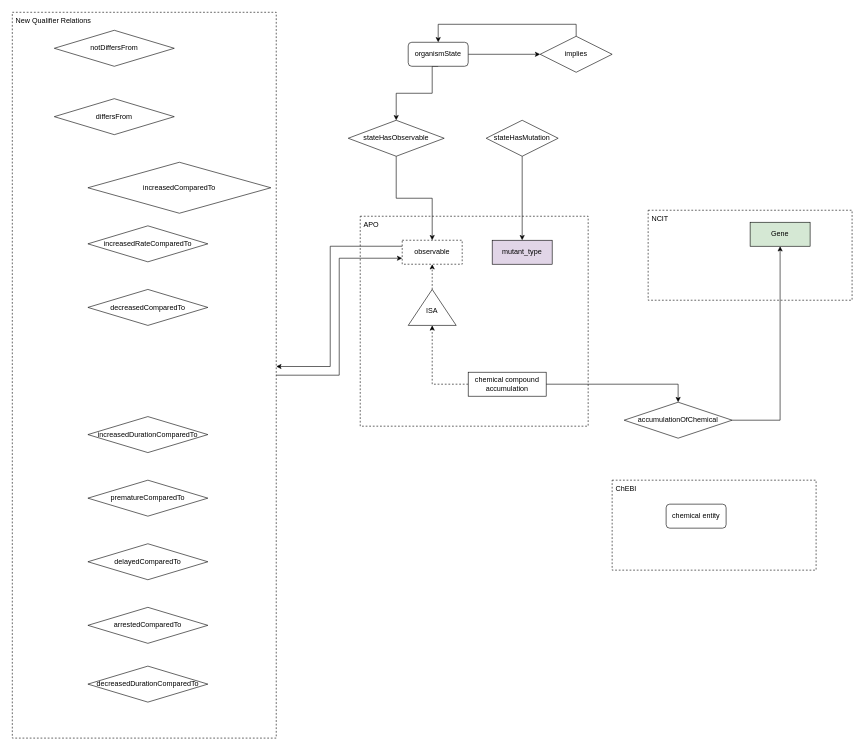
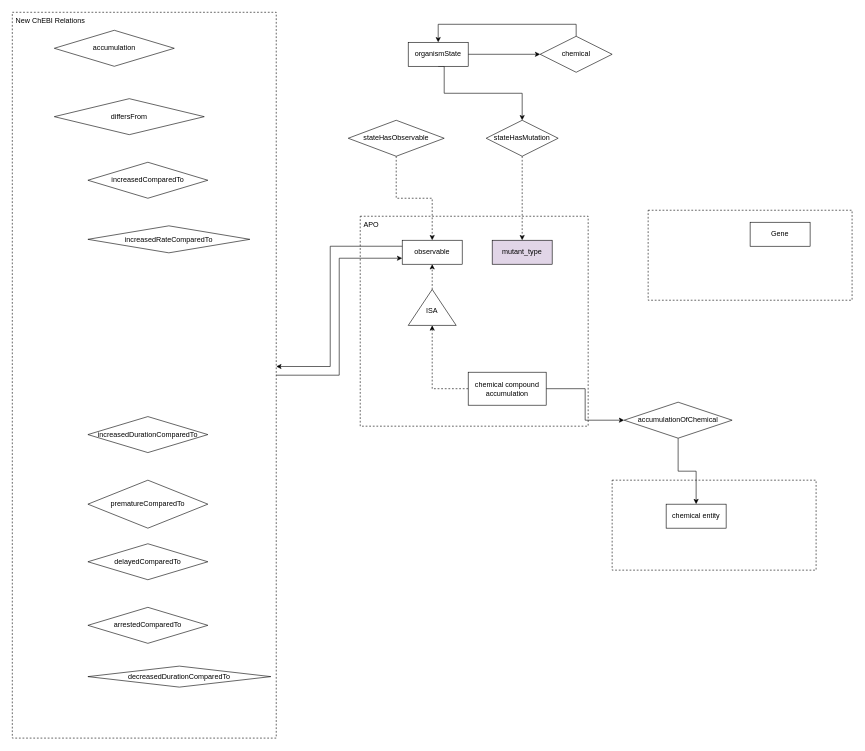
  <mxCell id="0" />
  <mxCell id="1" parent="0" />
  <mxCell id="2" style="edgeStyle=orthogonalEdgeStyle;rounded=0;orthogonalLoop=1;jettySize=auto;html=1;exitX=1;exitY=0.5;exitDx=0;exitDy=0;" edge="1" parent="1" source="5" target="13"><mxGeometry relative="1" as="geometry" /></mxCell>
- <mxCell id="3" style="edgeStyle=orthogonalEdgeStyle;rounded=0;orthogonalLoop=1;jettySize=auto;html=1;exitX=0.5;exitY=1;exitDx=0;exitDy=0;entryX=0.5;entryY=0;entryDx=0;entryDy=0;" edge="1" parent="1" source="5" target="9"><mxGeometry relative="1" as="geometry"><Array as="points"><mxPoint x="720" y="110" /><mxPoint x="720" y="155" /><mxPoint x="660" y="155" /></Array></mxGeometry></mxCell>
- <mxCell id="5" value="&lt;div&gt;organismState&lt;/div&gt;" style="whiteSpace=wrap;html=1;align=center;rounded=1;" parent="1" vertex="1"><mxGeometry x="680" y="70" width="100" height="40" as="geometry" /></mxCell>
+ <mxCell id="4" style="edgeStyle=orthogonalEdgeStyle;rounded=0;orthogonalLoop=1;jettySize=auto;html=1;exitX=0.5;exitY=1;exitDx=0;exitDy=0;entryX=0.5;entryY=0;entryDx=0;entryDy=0;" edge="1" parent="1" source="5" target="11"><mxGeometry relative="1" as="geometry"><Array as="points"><mxPoint x="740" y="110" /><mxPoint x="740" y="155" /><mxPoint x="870" y="155" /></Array></mxGeometry></mxCell>
+ <mxCell id="5" value="&lt;div&gt;organismState&lt;/div&gt;" style="whiteSpace=wrap;html=1;align=center;" parent="1" vertex="1"><mxGeometry x="680" y="70" width="100" height="40" as="geometry" /></mxCell>
  <mxCell id="6" value="mutant_type" style="whiteSpace=wrap;html=1;align=center;fillColor=#e1d5e7;" parent="1" vertex="1"><mxGeometry x="820" y="400" width="100" height="40" as="geometry" /></mxCell>
- <mxCell id="7" value="observable" style="whiteSpace=wrap;html=1;align=center;dashed=1;" parent="1" vertex="1"><mxGeometry x="670" y="400" width="100" height="40" as="geometry" /></mxCell>
- <mxCell id="8" style="edgeStyle=orthogonalEdgeStyle;rounded=0;orthogonalLoop=1;jettySize=auto;html=1;exitX=0.5;exitY=1;exitDx=0;exitDy=0;entryX=0.5;entryY=0;entryDx=0;entryDy=0;" parent="1" source="9" target="7" edge="1"><mxGeometry relative="1" as="geometry" /></mxCell>
+ <mxCell id="7" value="observable" style="whiteSpace=wrap;html=1;align=center;" parent="1" vertex="1"><mxGeometry x="670" y="400" width="100" height="40" as="geometry" /></mxCell>
+ <mxCell id="8" style="edgeStyle=orthogonalEdgeStyle;rounded=0;orthogonalLoop=1;jettySize=auto;html=1;exitX=0.5;exitY=1;exitDx=0;exitDy=0;entryX=0.5;entryY=0;entryDx=0;entryDy=0;dashed=1;" parent="1" source="9" target="7" edge="1"><mxGeometry relative="1" as="geometry" /></mxCell>
  <mxCell id="9" value="stateHasObservable" style="shape=rhombus;perimeter=rhombusPerimeter;whiteSpace=wrap;html=1;align=center;" parent="1" vertex="1"><mxGeometry x="580" y="200" width="160" height="60" as="geometry" /></mxCell>
- <mxCell id="10" style="edgeStyle=orthogonalEdgeStyle;rounded=0;orthogonalLoop=1;jettySize=auto;html=1;entryX=0.5;entryY=0;entryDx=0;entryDy=0;" parent="1" source="11" target="6" edge="1"><mxGeometry relative="1" as="geometry" /></mxCell>
+ <mxCell id="10" style="edgeStyle=orthogonalEdgeStyle;rounded=0;orthogonalLoop=1;jettySize=auto;html=1;entryX=0.5;entryY=0;entryDx=0;entryDy=0;dashed=1;" parent="1" source="11" target="6" edge="1"><mxGeometry relative="1" as="geometry" /></mxCell>
  <mxCell id="11" value="stateHasMutation" style="shape=rhombus;perimeter=rhombusPerimeter;whiteSpace=wrap;html=1;align=center;" parent="1" vertex="1"><mxGeometry x="810" y="200" width="120" height="60" as="geometry" /></mxCell>
  <mxCell id="12" style="edgeStyle=orthogonalEdgeStyle;rounded=0;orthogonalLoop=1;jettySize=auto;html=1;exitX=0.5;exitY=0;exitDx=0;exitDy=0;entryX=0.5;entryY=0;entryDx=0;entryDy=0;" edge="1" parent="1" source="13" target="5"><mxGeometry relative="1" as="geometry" /></mxCell>
- <mxCell id="13" value="implies" style="shape=rhombus;perimeter=rhombusPerimeter;whiteSpace=wrap;html=1;align=center;" parent="1" vertex="1"><mxGeometry x="900" y="60" width="120" height="60" as="geometry" /></mxCell>
- <mxCell id="14" style="edgeStyle=orthogonalEdgeStyle;rounded=0;orthogonalLoop=1;jettySize=auto;html=1;" parent="1" source="15" target="24" edge="1"><mxGeometry relative="1" as="geometry" /></mxCell>
+ <mxCell id="13" value="chemical" style="shape=rhombus;perimeter=rhombusPerimeter;whiteSpace=wrap;html=1;align=center;" parent="1" vertex="1"><mxGeometry x="900" y="60" width="120" height="60" as="geometry" /></mxCell>
+ <mxCell id="14" style="edgeStyle=orthogonalEdgeStyle;rounded=0;orthogonalLoop=1;jettySize=auto;html=1;entryX=0.5;entryY=0;entryDx=0;entryDy=0;" parent="1" source="15" target="21" edge="1"><mxGeometry relative="1" as="geometry" /></mxCell>
  <mxCell id="15" value="accumulationOfChemical" style="shape=rhombus;perimeter=rhombusPerimeter;whiteSpace=wrap;html=1;align=center;" parent="1" vertex="1"><mxGeometry x="1040" y="670" width="180" height="60" as="geometry" /></mxCell>
  <mxCell id="16" style="edgeStyle=orthogonalEdgeStyle;rounded=0;orthogonalLoop=1;jettySize=auto;html=1;" parent="1" source="18" target="15" edge="1"><mxGeometry relative="1" as="geometry" /></mxCell>
  <mxCell id="17" style="edgeStyle=orthogonalEdgeStyle;rounded=0;orthogonalLoop=1;jettySize=auto;html=1;entryX=0;entryY=0.5;entryDx=0;entryDy=0;dashed=1;" edge="1" parent="1" source="18" target="20"><mxGeometry relative="1" as="geometry" /></mxCell>
- <mxCell id="18" value="chemical compound accumulation" style="whiteSpace=wrap;html=1;align=center;" parent="1" vertex="1"><mxGeometry x="780" y="620" width="130" height="40" as="geometry" /></mxCell>
+ <mxCell id="18" value="chemical compound accumulation" style="whiteSpace=wrap;html=1;align=center;" parent="1" vertex="1"><mxGeometry x="780" y="620" width="130" height="55" as="geometry" /></mxCell>
  <mxCell id="19" style="edgeStyle=orthogonalEdgeStyle;rounded=0;orthogonalLoop=1;jettySize=auto;html=1;entryX=0.5;entryY=1;entryDx=0;entryDy=0;dashed=1;" parent="1" source="20" target="7" edge="1"><mxGeometry relative="1" as="geometry" /></mxCell>
  <mxCell id="20" value="ISA" style="triangle;whiteSpace=wrap;html=1;rotation=-90;horizontal=1;flipV=1;textDirection=vertical-lr;verticalAlign=middle;align=left;spacingLeft=14;" parent="1" vertex="1"><mxGeometry x="690" y="472" width="60" height="80" as="geometry" /></mxCell>
- <mxCell id="21" value="&lt;div&gt;chemical entity&lt;/div&gt;" style="whiteSpace=wrap;html=1;align=center;rounded=1;" parent="1" vertex="1"><mxGeometry x="1110" y="840" width="100" height="40" as="geometry" /></mxCell>
+ <mxCell id="21" value="&lt;div&gt;chemical entity&lt;/div&gt;" style="whiteSpace=wrap;html=1;align=center;" parent="1" vertex="1"><mxGeometry x="1110" y="840" width="100" height="40" as="geometry" /></mxCell>
  <mxCell id="22" value="" style="rounded=0;whiteSpace=wrap;html=1;fillColor=none;dashed=1;" parent="1" vertex="1"><mxGeometry x="1020" y="800" width="340" height="150" as="geometry" /></mxCell>
- <mxCell id="23" value="ChEBI" style="text;html=1;align=left;verticalAlign=top;whiteSpace=wrap;rounded=0;labelPosition=center;verticalLabelPosition=middle;spacingLeft=4;" parent="1" vertex="1"><mxGeometry x="1020" y="800" width="60" height="30" as="geometry" /></mxCell>
- <mxCell id="24" value="Gene" style="whiteSpace=wrap;html=1;align=center;fillColor=#d5e8d4;" parent="1" vertex="1"><mxGeometry x="1250" y="370" width="100" height="40" as="geometry" /></mxCell>
+ <mxCell id="24" value="Gene" style="whiteSpace=wrap;html=1;align=center;" parent="1" vertex="1"><mxGeometry x="1250" y="370" width="100" height="40" as="geometry" /></mxCell>
  <mxCell id="25" value="" style="rounded=0;whiteSpace=wrap;html=1;fillColor=none;dashed=1;" parent="1" vertex="1"><mxGeometry x="1080" y="350" width="340" height="150" as="geometry" /></mxCell>
- <mxCell id="26" value="NCIT" style="text;html=1;align=left;verticalAlign=top;whiteSpace=wrap;rounded=0;labelPosition=center;verticalLabelPosition=middle;spacingLeft=4;" parent="1" vertex="1"><mxGeometry x="1080" y="350" width="60" height="30" as="geometry" /></mxCell>
- <mxCell id="27" value="decreasedComparedTo" style="shape=rhombus;perimeter=rhombusPerimeter;whiteSpace=wrap;html=1;align=center;" vertex="1" parent="1"><mxGeometry x="146" y="482" width="200" height="60" as="geometry" /></mxCell>
- <mxCell id="28" value="notDiffersFrom" style="shape=rhombus;perimeter=rhombusPerimeter;whiteSpace=wrap;html=1;align=center;" vertex="1" parent="1"><mxGeometry x="90" y="50" width="200" height="60" as="geometry" /></mxCell>
+ <mxCell id="28" value="accumulation" style="shape=rhombus;perimeter=rhombusPerimeter;whiteSpace=wrap;html=1;align=center;" vertex="1" parent="1"><mxGeometry x="90" y="50" width="200" height="60" as="geometry" /></mxCell>
  <mxCell id="29" value="arrestedComparedTo" style="shape=rhombus;perimeter=rhombusPerimeter;whiteSpace=wrap;html=1;align=center;" vertex="1" parent="1"><mxGeometry x="146" y="1012" width="200" height="60" as="geometry" /></mxCell>
  <mxCell id="30" value="delayedComparedTo" style="shape=rhombus;perimeter=rhombusPerimeter;whiteSpace=wrap;html=1;align=center;" vertex="1" parent="1"><mxGeometry x="146" y="906" width="200" height="60" as="geometry" /></mxCell>
- <mxCell id="31" value="prematureComparedTo" style="shape=rhombus;perimeter=rhombusPerimeter;whiteSpace=wrap;html=1;align=center;" vertex="1" parent="1"><mxGeometry x="146" y="800" width="200" height="60" as="geometry" /></mxCell>
+ <mxCell id="31" value="prematureComparedTo" style="shape=rhombus;perimeter=rhombusPerimeter;whiteSpace=wrap;html=1;align=center;" vertex="1" parent="1"><mxGeometry x="146" y="800" width="200" height="80" as="geometry" /></mxCell>
  <mxCell id="32" value="increasedDurationComparedTo" style="shape=rhombus;perimeter=rhombusPerimeter;whiteSpace=wrap;html=1;align=center;" vertex="1" parent="1"><mxGeometry x="146" y="694" width="200" height="60" as="geometry" /></mxCell>
- <mxCell id="33" value="increasedRateComparedTo" style="shape=rhombus;perimeter=rhombusPerimeter;whiteSpace=wrap;html=1;align=center;" vertex="1" parent="1"><mxGeometry x="146" y="376" width="200" height="60" as="geometry" /></mxCell>
- <mxCell id="34" value="increasedComparedTo" style="shape=rhombus;perimeter=rhombusPerimeter;whiteSpace=wrap;html=1;align=center;" vertex="1" parent="1"><mxGeometry x="146" y="270" width="305" height="85" as="geometry" /></mxCell>
- <mxCell id="35" value="decreasedDurationComparedTo" style="shape=rhombus;perimeter=rhombusPerimeter;whiteSpace=wrap;html=1;align=center;" vertex="1" parent="1"><mxGeometry x="146" y="1110" width="200" height="60" as="geometry" /></mxCell>
- <mxCell id="36" value="&lt;div&gt;differsFrom&lt;/div&gt;" style="shape=rhombus;perimeter=rhombusPerimeter;whiteSpace=wrap;html=1;align=center;" vertex="1" parent="1"><mxGeometry x="90" y="164" width="200" height="60" as="geometry" /></mxCell>
+ <mxCell id="33" value="increasedRateComparedTo" style="shape=rhombus;perimeter=rhombusPerimeter;whiteSpace=wrap;html=1;align=center;" vertex="1" parent="1"><mxGeometry x="146" y="376" width="270" height="45" as="geometry" /></mxCell>
+ <mxCell id="34" value="increasedComparedTo" style="shape=rhombus;perimeter=rhombusPerimeter;whiteSpace=wrap;html=1;align=center;" vertex="1" parent="1"><mxGeometry x="146" y="270" width="200" height="60" as="geometry" /></mxCell>
+ <mxCell id="35" value="decreasedDurationComparedTo" style="shape=rhombus;perimeter=rhombusPerimeter;whiteSpace=wrap;html=1;align=center;" vertex="1" parent="1"><mxGeometry x="146" y="1110" width="305" height="35" as="geometry" /></mxCell>
+ <mxCell id="36" value="&lt;div&gt;differsFrom&lt;/div&gt;" style="shape=rhombus;perimeter=rhombusPerimeter;whiteSpace=wrap;html=1;align=center;" vertex="1" parent="1"><mxGeometry x="90" y="164" width="250" height="60" as="geometry" /></mxCell>
  <mxCell id="37" style="edgeStyle=orthogonalEdgeStyle;rounded=0;orthogonalLoop=1;jettySize=auto;html=1;entryX=0;entryY=0.75;entryDx=0;entryDy=0;" edge="1" parent="1" source="38" target="7"><mxGeometry relative="1" as="geometry" /></mxCell>
  <mxCell id="38" value="" style="rounded=0;whiteSpace=wrap;html=1;fillColor=none;dashed=1;" vertex="1" parent="1"><mxGeometry x="20" y="20" width="440" height="1210" as="geometry" /></mxCell>
- <mxCell id="39" value="New Qualifier Relations" style="text;html=1;align=left;verticalAlign=top;whiteSpace=wrap;rounded=0;labelPosition=center;verticalLabelPosition=middle;spacingLeft=4;" vertex="1" parent="1"><mxGeometry x="20" y="20" width="160" height="30" as="geometry" /></mxCell>
+ <mxCell id="39" value="New ChEBI Relations" style="text;html=1;align=left;verticalAlign=top;whiteSpace=wrap;rounded=0;labelPosition=center;verticalLabelPosition=middle;spacingLeft=4;" vertex="1" parent="1"><mxGeometry x="20" y="20" width="160" height="30" as="geometry" /></mxCell>
  <mxCell id="40" value="" style="group;movable=1;resizable=1;rotatable=1;deletable=1;editable=1;locked=0;connectable=1;" vertex="1" connectable="0" parent="1"><mxGeometry x="600" y="360" width="380" height="350" as="geometry" /></mxCell>
  <mxCell id="41" value="APO" style="text;html=1;align=left;verticalAlign=top;whiteSpace=wrap;rounded=0;labelPosition=center;verticalLabelPosition=middle;spacingLeft=4;" vertex="1" parent="40"><mxGeometry width="170" height="30" as="geometry" /></mxCell>
  <mxCell id="42" value="" style="rounded=0;whiteSpace=wrap;html=1;fillColor=none;dashed=1;movable=0;resizable=0;rotatable=0;deletable=0;editable=0;locked=1;connectable=0;" vertex="1" parent="40"><mxGeometry width="380" height="350" as="geometry" /></mxCell>
  <mxCell id="43" style="edgeStyle=orthogonalEdgeStyle;rounded=0;orthogonalLoop=1;jettySize=auto;html=1;exitX=0;exitY=0.25;exitDx=0;exitDy=0;entryX=1;entryY=0.488;entryDx=0;entryDy=0;entryPerimeter=0;" edge="1" parent="1" source="7" target="38"><mxGeometry relative="1" as="geometry"><Array as="points"><mxPoint x="550" y="410" /><mxPoint x="550" y="610" /></Array></mxGeometry></mxCell>
